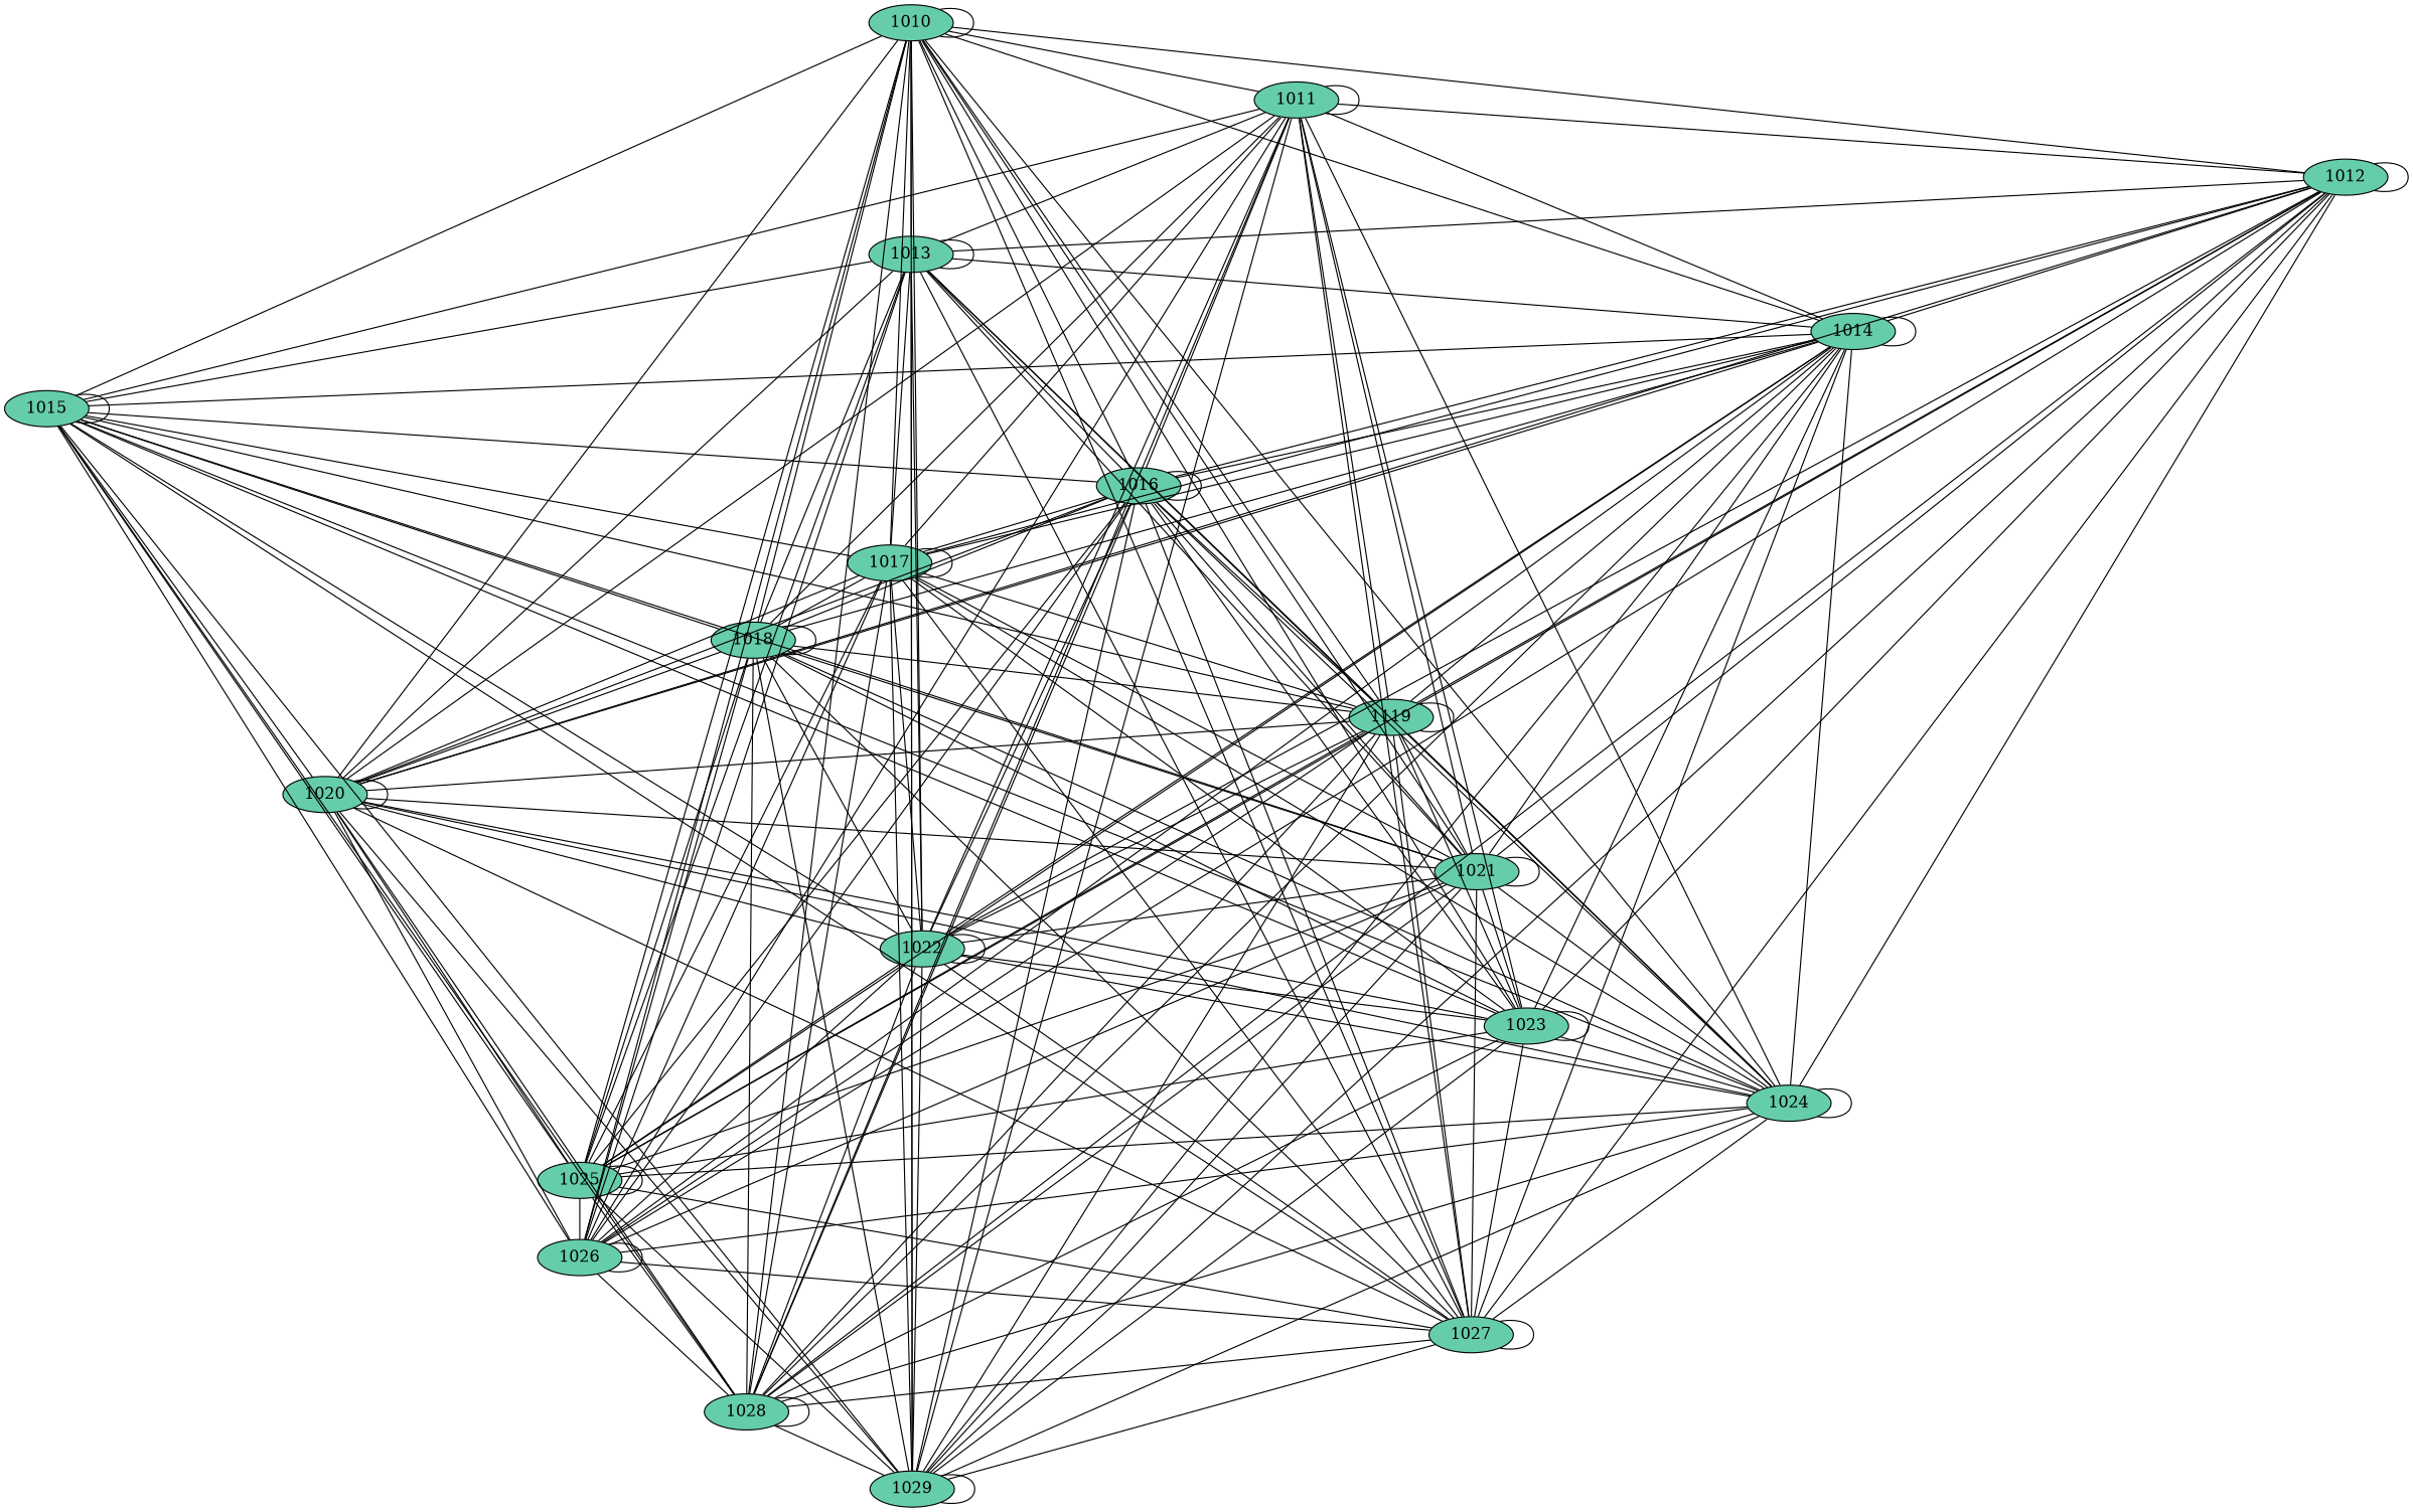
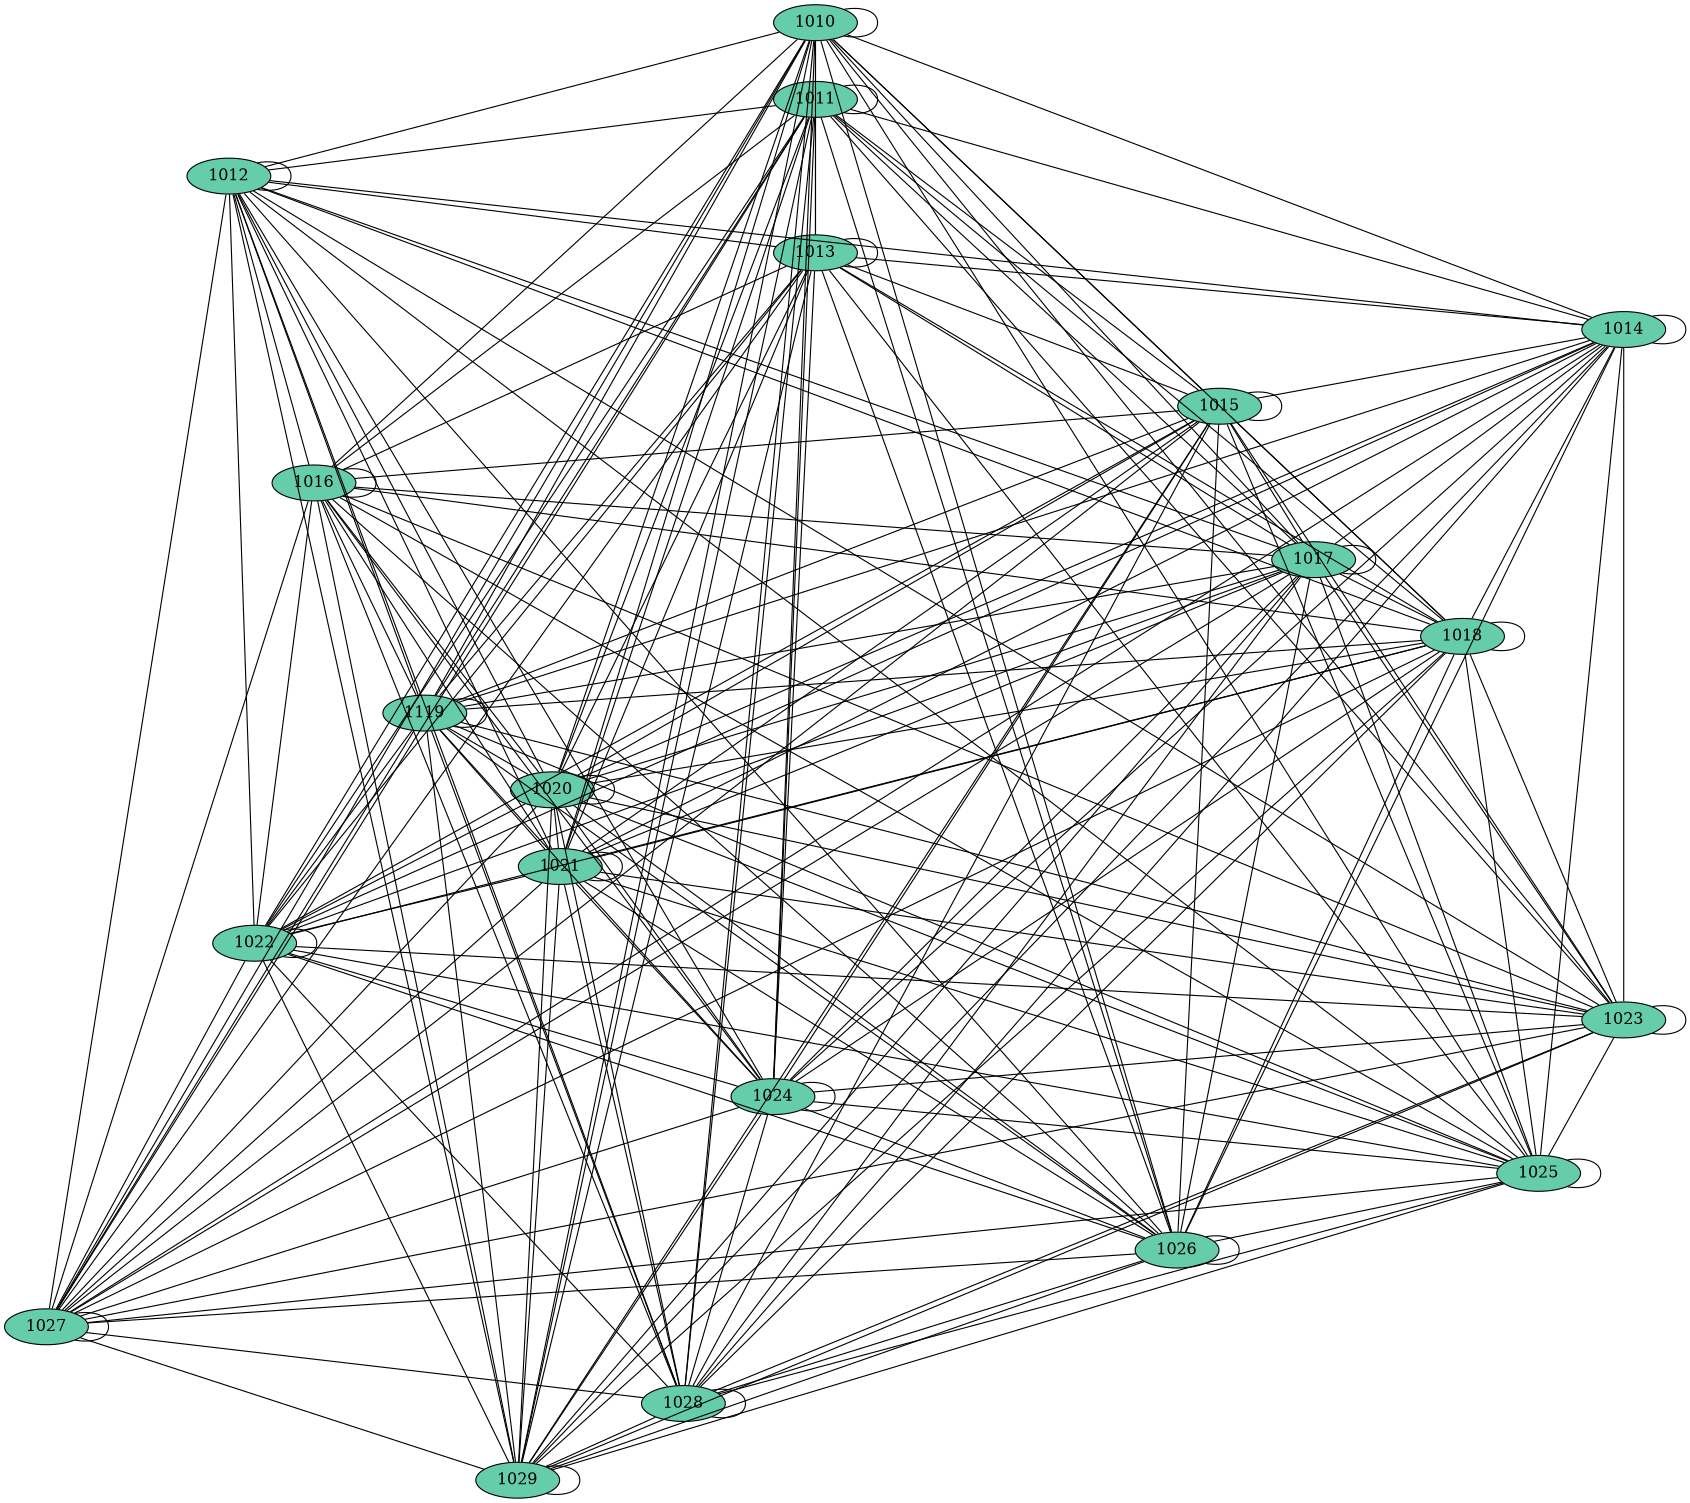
  graph {
    splines=false
    node [fillcolor=aquamarine3 shape=ellipse style=filled]
    1010 [height=0.3 width=0.3]
    1011 [height=0.3 width=0.3]
    1012 [height=0.3 width=0.3]
    1013 [height=0.3 width=0.3]
    1014 [height=0.3 width=0.3]
    1015 [height=0.3 width=0.3]
    1016 [height=0.3 width=0.3]
    1017 [height=0.3 width=0.3]
    1018 [height=0.3 width=0.3]
    n10 [height=0.3 label=1119 width=0.3]
    1020 [height=0.3 width=0.3]
    1021 [height=0.3 width=0.3]
    1022 [height=0.3 width=0.3]
    1023 [height=0.3 width=0.3]
    1024 [height=0.3 width=0.3]
    1025 [height=0.3 width=0.3]
    1026 [height=0.3 width=0.3]
    1027 [height=0.3 width=0.3]
    1028 [height=0.3 width=0.3]
    1029 [height=0.3 width=0.3]
    1010 -- 1010
    1010 -- 1011
    1010 -- 1012
    1010 -- 1013
    1010 -- 1014
    1010 -- 1015
    1010 -- 1016
    1010 -- 1017
    1010 -- 1018
    1010 -- n10
    1010 -- 1020
    1010 -- 1021
    1010 -- 1022
    1010 -- 1023
    1010 -- 1024
    1010 -- 1025
    1010 -- 1026
    1010 -- 1027
    1010 -- 1028
    1010 -- 1029
    1011 -- 1011
    1011 -- 1012
    1011 -- 1013
    1011 -- 1014
    1011 -- 1015
    1011 -- 1016
    1011 -- 1017
    1011 -- 1018
    1011 -- n10
    1011 -- 1020
    1011 -- 1021
    1011 -- 1022
    1011 -- 1023
    1011 -- 1024
    1011 -- 1026
    1011 -- 1027
    1011 -- 1028
    1011 -- 1029
    1012 -- 1012
    1012 -- 1013
    1012 -- 1014
    1012 -- 1016
    1012 -- 1017
+   1012 -- 1018
    1012 -- n10
    1012 -- 1020
    1012 -- 1021
    1012 -- 1022
    1012 -- 1023
    1012 -- 1024
    1012 -- 1025
    1012 -- 1026
    1012 -- 1027
    1012 -- 1028
    1012 -- 1029
    1013 -- 1013
    1013 -- 1014
    1013 -- 1015
    1013 -- 1016
    1013 -- 1017
    1013 -- 1018
    1013 -- n10
    1013 -- 1020
    1013 -- 1021
    1013 -- 1022
    1013 -- 1024
    1013 -- 1025
    1013 -- 1026
    1013 -- 1027
    1013 -- 1029
    1014 -- 1014
    1014 -- 1015
-   1014 -- 1016
    1014 -- 1017
    1014 -- 1018
    1014 -- n10
    1014 -- 1020
    1014 -- 1021
    1014 -- 1022
    1014 -- 1023
    1014 -- 1024
    1014 -- 1025
    1014 -- 1026
    1014 -- 1027
    1014 -- 1028
    1014 -- 1029
    1015 -- 1015
    1015 -- 1016
    1015 -- 1017
    1015 -- 1018
    1015 -- n10
    1015 -- 1020
    1015 -- 1021
    1015 -- 1022
    1015 -- 1023
    1015 -- 1024
    1015 -- 1025
    1015 -- 1026
    1015 -- 1027
    1015 -- 1028
    1015 -- 1029
    1016 -- 1016
    1016 -- 1017
    1016 -- 1018
    1016 -- n10
    1016 -- 1020
    1016 -- 1021
    1016 -- 1022
    1016 -- 1023
    1016 -- 1024
    1016 -- 1025
    1016 -- 1026
    1016 -- 1027
    1016 -- 1028
    1016 -- 1029
    1017 -- 1017
    1017 -- 1018
    1017 -- n10
    1017 -- 1020
    1017 -- 1021
    1017 -- 1022
    1017 -- 1023
    1017 -- 1024
    1017 -- 1025
    1017 -- 1026
    1017 -- 1027
    1017 -- 1028
    1017 -- 1029
    1018 -- 1018
    1018 -- n10
    1018 -- 1020
    1018 -- 1021
    1018 -- 1022
    1018 -- 1023
    1018 -- 1024
    1018 -- 1025
    1018 -- 1026
    1018 -- 1027
    1018 -- 1028
    1018 -- 1029
    n10 -- n10
    n10 -- 1020
    n10 -- 1021
    n10 -- 1022
    n10 -- 1023
    n10 -- 1024
    n10 -- 1025
    n10 -- 1026
    n10 -- 1027
    n10 -- 1028
    n10 -- 1029
    1020 -- 1020
    1020 -- 1021
    1020 -- 1022
    1020 -- 1023
    1020 -- 1024
    1020 -- 1025
    1020 -- 1026
    1020 -- 1027
    1020 -- 1028
    1020 -- 1029
    1021 -- 1021
    1021 -- 1022
    1021 -- 1023
    1021 -- 1024
    1021 -- 1025
    1021 -- 1026
    1021 -- 1027
    1021 -- 1028
    1021 -- 1029
    1022 -- 1022
    1022 -- 1023
    1022 -- 1024
    1022 -- 1025
    1022 -- 1026
    1022 -- 1027
    1022 -- 1028
    1022 -- 1029
    1023 -- 1023
    1023 -- 1024
    1023 -- 1025
    1023 -- 1027
    1023 -- 1028
    1023 -- 1029
    1024 -- 1024
    1024 -- 1025
    1024 -- 1026
    1024 -- 1027
    1024 -- 1028
    1024 -- 1029
    1025 -- 1025
    1025 -- 1026
    1025 -- 1027
    1025 -- 1028
    1025 -- 1029
    1026 -- 1026
    1026 -- 1027
    1026 -- 1028
+   1026 -- 1029
    1027 -- 1027
    1027 -- 1028
    1027 -- 1029
    1028 -- 1028
    1028 -- 1029
    1029 -- 1029
  }
